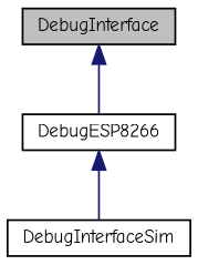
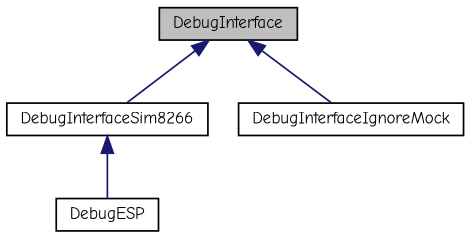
  digraph {
    fontname="Comic Neue"
    node [color=black fillcolor=white fontname="Comic Neue" fontsize=10 shape=record style=filled]
    edge [color=midnightblue dir=back fontname="Comic Neue" fontsize=10 labelfontname=Helvetica labelfontsize=10 style=solid]
    n1 [fillcolor=grey75 fontcolor=black height=0.2 label=DebugInterface width=0.4]
-   n2 [height=0.2 label=DebugESP8266 width=0.4]
-   n4 [height=0.2 label=DebugInterfaceSim width=0.4]
+   n2 [height=0.2 label=DebugInterfaceSim8266 width=0.4]
+   n3 [height=0.2 label=DebugInterfaceIgnoreMock width=0.4]
+   n4 [height=0.2 label=DebugESP width=0.4]
    n1 -> n2
+   n1 -> n3
    n2 -> n4
  }
